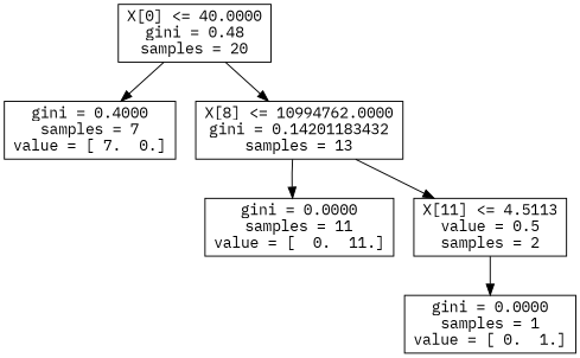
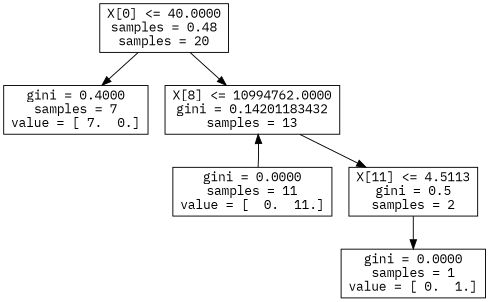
  digraph {
    fontname="IBM Plex Mono"
    node [fontname="IBM Plex Mono" shape=box]
    edge [fontname="IBM Plex Mono"]
-   n1 [label="X[0] <= 40.0000\ngini = 0.48\nsamples = 20"]
+   n1 [label="X[0] <= 40.0000\nsamples = 0.48\nsamples = 20"]
    n2 [label="gini = 0.4000\nsamples = 7\nvalue = [ 7.  0.]"]
    n3 [label="X[8] <= 10994762.0000\ngini = 0.14201183432\nsamples = 13"]
    n4 [label="gini = 0.0000\nsamples = 11\nvalue = [  0.  11.]"]
-   n5 [label="X[11] <= 4.5113\nvalue = 0.5\nsamples = 2"]
+   n5 [label="X[11] <= 4.5113\ngini = 0.5\nsamples = 2"]
    n6 [label="gini = 0.0000\nsamples = 1\nvalue = [ 0.  1.]"]
    n1 -> n2
    n1 -> n3
-   n3 -> n4
+   n4 -> n3
    n3 -> n5
    n5 -> n6
  }
